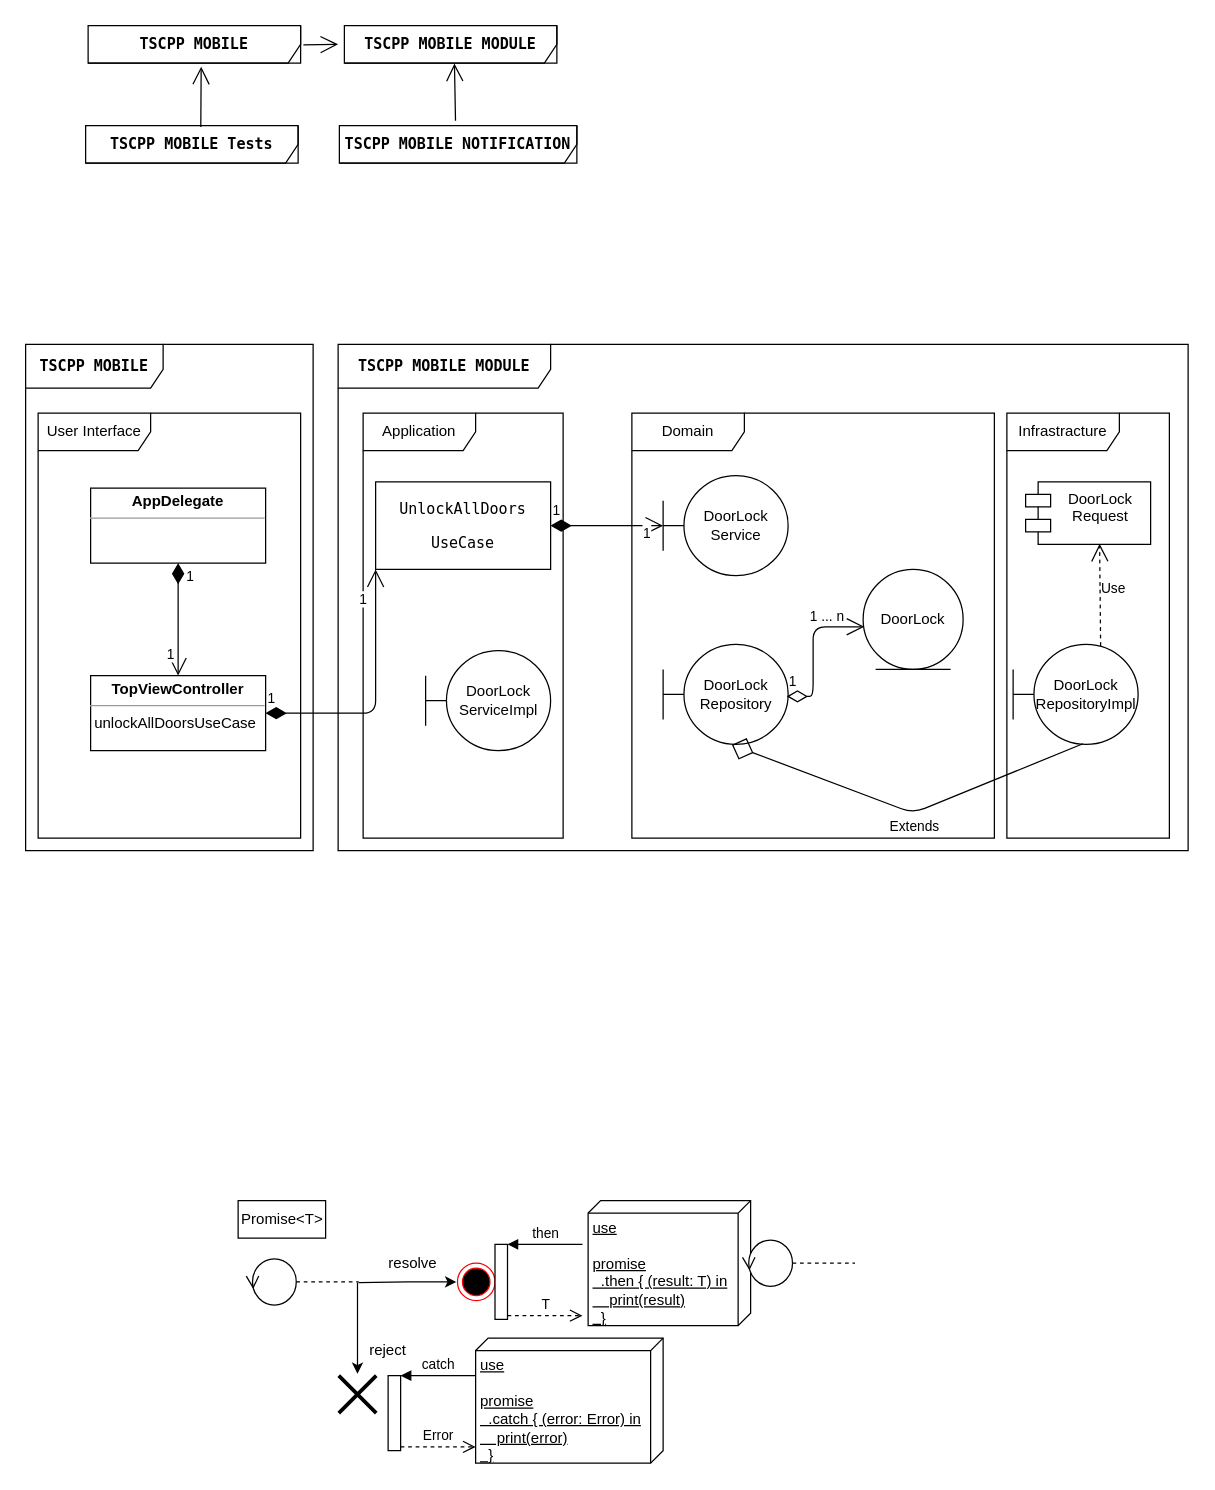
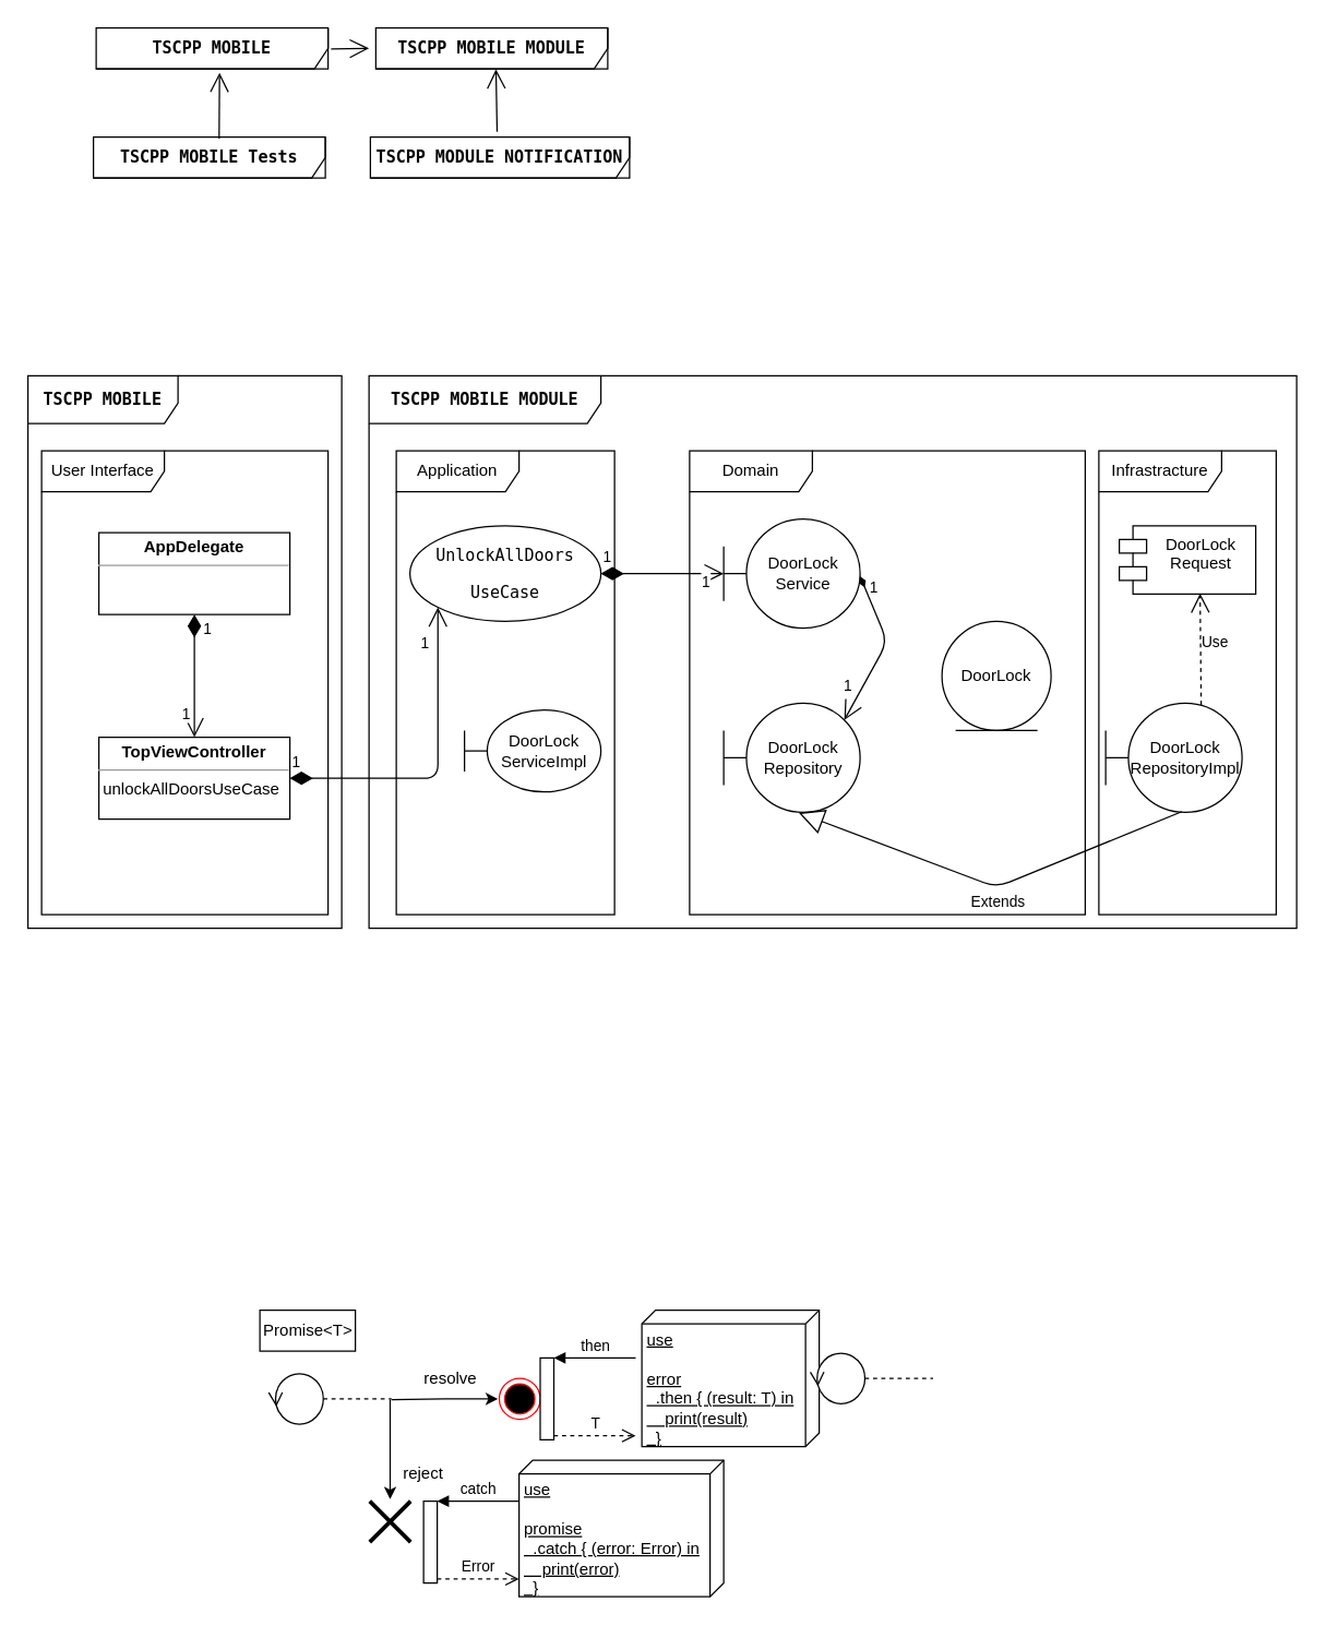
  <mxCell id="0" />
  <mxCell id="1" parent="0" />
  <mxCell id="2" value="&lt;pre&gt;&lt;code&gt;&lt;b&gt;TSCPP MOBILE MODULE&lt;/b&gt;&lt;/code&gt;&lt;/pre&gt;" style="shape=umlFrame;whiteSpace=wrap;html=1;width=170;height=35;" vertex="1" parent="1"><mxGeometry y="275" width="680" height="405" as="geometry" x="270" /></mxCell>
  <mxCell id="3" value="Domain" style="shape=umlFrame;whiteSpace=wrap;html=1;width=90;height=30;" vertex="1" parent="1"><mxGeometry x="505" y="330" width="290" height="340" as="geometry" /></mxCell>
  <mxCell id="4" value="Application" style="shape=umlFrame;whiteSpace=wrap;html=1;width=90;height=30;" vertex="1" parent="1"><mxGeometry x="290" y="330" width="160" height="340" as="geometry" /></mxCell>
  <mxCell id="5" value="DoorLock&lt;br&gt;Service" style="shape=umlBoundary;whiteSpace=wrap;html=1;" vertex="1" parent="1"><mxGeometry x="530" y="380" width="100" height="80" as="geometry" /></mxCell>
  <mxCell id="6" value="DoorLock" style="ellipse;shape=umlEntity;whiteSpace=wrap;html=1;" vertex="1" parent="1"><mxGeometry x="690" y="455" width="80" height="80" as="geometry" /></mxCell>
  <mxCell id="7" value="DoorLock&lt;br&gt;Repository" style="shape=umlBoundary;whiteSpace=wrap;html=1;" vertex="1" parent="1"><mxGeometry x="530" y="515" width="100" height="80" as="geometry" /></mxCell>
- <mxCell id="8" value="1" style="endArrow=open;html=1;endSize=12;startArrow=diamondThin;startSize=14;startFill=0;edgeStyle=orthogonalEdgeStyle;align=left;verticalAlign=bottom;exitX=0.99;exitY=0.52;exitDx=0;exitDy=0;exitPerimeter=0;entryX=0.012;entryY=0.574;entryDx=0;entryDy=0;entryPerimeter=0;" edge="1" parent="1" source="7" target="6"><mxGeometry x="-1" y="3" relative="1" as="geometry"><mxPoint x="650" y="554.76" as="sourcePoint" /><mxPoint x="810" y="554.76" as="targetPoint" /><Array as="points"><mxPoint x="650" y="557" /><mxPoint x="650" y="501" /></Array></mxGeometry></mxCell>
- <mxCell id="9" value="1 ... n" style="edgeLabel;html=1;align=center;verticalAlign=middle;resizable=0;points=[];" vertex="1" connectable="0" parent="8"><mxGeometry x="0.733" relative="1" as="geometry"><mxPoint x="-15" y="-8" as="offset" /></mxGeometry></mxCell>
- <mxCell id="12" value="DoorLock&lt;br&gt;ServiceImpl" style="shape=umlBoundary;whiteSpace=wrap;html=1;" vertex="1" parent="1"><mxGeometry x="340" y="520" width="100" height="80" as="geometry" /></mxCell>
+ <mxCell id="10" value="1" style="endArrow=open;endSize=12;html=1;exitX=1;exitY=0.525;exitDx=0;exitDy=0;exitPerimeter=0;entryX=0.884;entryY=0.155;entryDx=0;entryDy=0;entryPerimeter=0;startArrow=diamondThin;startFill=1;" edge="1" parent="1" source="5" target="7"><mxGeometry x="-0.809" y="6" width="160" relative="1" as="geometry"><mxPoint x="684" y="440" as="sourcePoint" /><mxPoint x="844" y="440" as="targetPoint" /><Array as="points"><mxPoint x="650" y="470" /></Array><mxPoint as="offset" /></mxGeometry></mxCell>
+ <mxCell id="11" value="1" style="edgeLabel;html=1;align=center;verticalAlign=middle;resizable=0;points=[];" vertex="1" connectable="0" parent="10"><mxGeometry x="0.5" y="-1" relative="1" as="geometry"><mxPoint x="-11.6" as="offset" /></mxGeometry></mxCell>
+ <mxCell id="12" value="DoorLock&lt;br&gt;ServiceImpl" style="shape=umlBoundary;whiteSpace=wrap;html=1;" vertex="1" parent="1"><mxGeometry x="340" y="520" width="100" height="60" as="geometry" /></mxCell>
  <mxCell id="13" value="Infrastracture" style="shape=umlFrame;whiteSpace=wrap;html=1;width=90;height=30;" vertex="1" parent="1"><mxGeometry x="805" y="330" width="130" height="340" as="geometry" /></mxCell>
  <mxCell id="14" value="DoorLock&lt;br&gt;RepositoryImpl" style="shape=umlBoundary;whiteSpace=wrap;html=1;" vertex="1" parent="1"><mxGeometry x="810" y="515" width="100" height="80" as="geometry" /></mxCell>
- <mxCell id="15" value="Extends" style="endArrow=diamond;endSize=16;endFill=0;html=1;exitX=0.558;exitY=0.994;exitDx=0;exitDy=0;exitPerimeter=0;entryX=0.55;entryY=1.004;entryDx=0;entryDy=0;entryPerimeter=0;" edge="1" parent="1" source="14" target="7"><mxGeometry x="-0.018" y="10" width="160" relative="1" as="geometry"><mxPoint x="780" y="680" as="sourcePoint" /><mxPoint x="940" y="680" as="targetPoint" /><Array as="points"><mxPoint x="730" y="650" /></Array><mxPoint x="6" y="2" as="offset" /></mxGeometry></mxCell>
+ <mxCell id="15" value="Extends" style="endArrow=block;endSize=16;endFill=0;html=1;exitX=0.558;exitY=0.994;exitDx=0;exitDy=0;exitPerimeter=0;entryX=0.55;entryY=1.004;entryDx=0;entryDy=0;entryPerimeter=0;" edge="1" parent="1" source="14" target="7"><mxGeometry x="-0.018" y="10" width="160" relative="1" as="geometry"><mxPoint x="780" y="680" as="sourcePoint" /><mxPoint x="940" y="680" as="targetPoint" /><Array as="points"><mxPoint x="730" y="650" /></Array><mxPoint x="6" y="2" as="offset" /></mxGeometry></mxCell>
  <mxCell id="16" value="DoorLock&#10;Request" style="shape=module;align=left;spacingLeft=20;align=center;verticalAlign=top;" vertex="1" parent="1"><mxGeometry x="820" y="385" width="100" height="50" as="geometry" /></mxCell>
- <mxCell id="17" value="&lt;pre&gt;&lt;code&gt;UnlockAllDoors&lt;/code&gt;&lt;/pre&gt;&lt;pre&gt;&lt;code&gt;UseCase&lt;/code&gt;&lt;/pre&gt;" style="whiteSpace=wrap;html=1;rounded=0;" vertex="1" parent="1"><mxGeometry x="300" y="385" width="140" height="70" as="geometry" /></mxCell>
+ <mxCell id="17" value="&lt;pre&gt;&lt;code&gt;UnlockAllDoors&lt;/code&gt;&lt;/pre&gt;&lt;pre&gt;&lt;code&gt;UseCase&lt;/code&gt;&lt;/pre&gt;" style="ellipse;whiteSpace=wrap;html=1;" vertex="1" parent="1"><mxGeometry x="300" y="385" width="140" height="70" as="geometry" /></mxCell>
  <mxCell id="18" value="1" style="endArrow=open;html=1;endSize=12;startArrow=diamondThin;startSize=14;startFill=1;edgeStyle=orthogonalEdgeStyle;align=left;verticalAlign=bottom;strokeColor=#000000;exitX=1;exitY=0.5;exitDx=0;exitDy=0;" edge="1" parent="1" source="17"><mxGeometry x="-1" y="3" relative="1" as="geometry"><mxPoint x="480" y="300" as="sourcePoint" /><mxPoint x="530" y="420" as="targetPoint" /></mxGeometry></mxCell>
  <mxCell id="19" value="1" style="edgeLabel;html=1;align=center;verticalAlign=middle;resizable=0;points=[];" vertex="1" connectable="0" parent="18"><mxGeometry x="0.704" y="-5" relative="1" as="geometry"><mxPoint as="offset" /></mxGeometry></mxCell>
  <mxCell id="20" value="Use" style="endArrow=open;endSize=12;dashed=1;html=1;strokeColor=#000000;entryX=0.592;entryY=0.99;entryDx=0;entryDy=0;entryPerimeter=0;exitX=0.7;exitY=0.015;exitDx=0;exitDy=0;exitPerimeter=0;" edge="1" parent="1" source="14" target="16"><mxGeometry x="0.129" y="-10" width="160" relative="1" as="geometry"><mxPoint x="960" y="550" as="sourcePoint" /><mxPoint x="1120" y="550" as="targetPoint" /><mxPoint as="offset" /></mxGeometry></mxCell>
  <mxCell id="21" value="&lt;pre&gt;&lt;code&gt;&lt;b&gt;TSCPP MOBILE&lt;/b&gt;&lt;/code&gt;&lt;/pre&gt;" style="shape=umlFrame;whiteSpace=wrap;html=1;width=110;height=35;" vertex="1" parent="1"><mxGeometry x="20" y="275" width="230" height="405" as="geometry" /></mxCell>
  <mxCell id="22" value="&lt;p style=&quot;margin: 0px ; margin-top: 4px ; text-align: center&quot;&gt;&lt;b&gt;TopViewController&lt;/b&gt;&lt;/p&gt;&lt;hr size=&quot;1&quot;&gt;&lt;div style=&quot;height: 2px&quot;&gt;&amp;nbsp;unlockAllDoorsUseCase&lt;/div&gt;" style="verticalAlign=top;align=left;overflow=fill;fontSize=12;fontFamily=Helvetica;html=1;fillColor=#FFFFFF;" vertex="1" parent="1"><mxGeometry x="72" y="540" width="140" height="60" as="geometry" /></mxCell>
  <mxCell id="23" value="&lt;p style=&quot;margin: 0px ; margin-top: 4px ; text-align: center&quot;&gt;&lt;b&gt;AppDelegate&lt;/b&gt;&lt;/p&gt;&lt;hr size=&quot;1&quot;&gt;&lt;div style=&quot;height: 2px&quot;&gt;&lt;br&gt;&lt;/div&gt;" style="verticalAlign=top;align=left;overflow=fill;fontSize=12;fontFamily=Helvetica;html=1;fillColor=#FFFFFF;" vertex="1" parent="1"><mxGeometry x="72" y="390" width="140" height="60" as="geometry" /></mxCell>
  <mxCell id="24" value="1" style="endArrow=open;html=1;endSize=12;startArrow=diamondThin;startSize=14;startFill=1;edgeStyle=orthogonalEdgeStyle;align=left;verticalAlign=bottom;strokeColor=#000000;exitX=0.5;exitY=1;exitDx=0;exitDy=0;entryX=0.5;entryY=0;entryDx=0;entryDy=0;" edge="1" parent="1" source="23" target="22"><mxGeometry x="-0.556" y="5" relative="1" as="geometry"><mxPoint x="137" y="500" as="sourcePoint" /><mxPoint x="297" y="500" as="targetPoint" /><mxPoint as="offset" /></mxGeometry></mxCell>
  <mxCell id="25" value="1" style="edgeLabel;html=1;align=center;verticalAlign=middle;resizable=0;points=[];" vertex="1" connectable="0" parent="24"><mxGeometry x="0.6" y="1" relative="1" as="geometry"><mxPoint x="-8" as="offset" /></mxGeometry></mxCell>
  <mxCell id="26" value="1" style="endArrow=open;html=1;endSize=12;startArrow=diamondThin;startSize=14;startFill=1;edgeStyle=orthogonalEdgeStyle;align=left;verticalAlign=bottom;strokeColor=#000000;entryX=0;entryY=1;entryDx=0;entryDy=0;" edge="1" parent="1" source="22" target="17"><mxGeometry x="-1" y="3" relative="1" as="geometry"><mxPoint x="210" y="494.58" as="sourcePoint" /><mxPoint x="370" y="494.58" as="targetPoint" /></mxGeometry></mxCell>
  <mxCell id="27" value="1" style="edgeLabel;html=1;align=center;verticalAlign=middle;resizable=0;points=[];" vertex="1" connectable="0" parent="26"><mxGeometry x="0.852" y="2" relative="1" as="geometry"><mxPoint x="-8.5" y="8.17" as="offset" /></mxGeometry></mxCell>
  <mxCell id="28" value="User Interface" style="shape=umlFrame;whiteSpace=wrap;html=1;width=90;height=30;" vertex="1" parent="1"><mxGeometry x="30" y="330" width="210" height="340" as="geometry" /></mxCell>
- <mxCell id="29" value="&lt;pre&gt;&lt;code&gt;&lt;b&gt;TSCPP MOBILE NOTIFICATION&lt;/b&gt;&lt;/code&gt;&lt;/pre&gt;" style="shape=umlFrame;whiteSpace=wrap;html=1;width=190;height=30;" vertex="1" parent="1"><mxGeometry x="271" y="100" width="190" height="30" as="geometry" /></mxCell>
+ <mxCell id="29" value="&lt;pre&gt;&lt;code&gt;&lt;b&gt;TSCPP MODULE NOTIFICATION&lt;/b&gt;&lt;/code&gt;&lt;/pre&gt;" style="shape=umlFrame;whiteSpace=wrap;html=1;width=190;height=30;" vertex="1" parent="1"><mxGeometry x="271" y="100" width="190" height="30" as="geometry" /></mxCell>
  <mxCell id="30" value="&lt;pre&gt;&lt;code&gt;&lt;b&gt;TSCPP MOBILE MODULE&lt;/b&gt;&lt;/code&gt;&lt;/pre&gt;" style="shape=umlFrame;whiteSpace=wrap;html=1;width=170;height=35;" vertex="1" parent="1"><mxGeometry x="275" y="20" width="170" height="30" as="geometry" /></mxCell>
  <mxCell id="31" value="&lt;pre&gt;&lt;code&gt;&lt;b&gt;TSCPP MOBILE Tests&lt;/b&gt;&lt;/code&gt;&lt;/pre&gt;" style="shape=umlFrame;whiteSpace=wrap;html=1;width=170;height=35;" vertex="1" parent="1"><mxGeometry x="68" y="100" width="170" height="30" as="geometry" /></mxCell>
  <mxCell id="32" value="&lt;pre&gt;&lt;code&gt;&lt;b&gt;TSCPP MOBILE&lt;/b&gt;&lt;/code&gt;&lt;/pre&gt;" style="shape=umlFrame;whiteSpace=wrap;html=1;width=170;height=35;" vertex="1" parent="1"><mxGeometry x="70" y="20" width="170" height="30" as="geometry" /></mxCell>
  <mxCell id="33" value="" style="endArrow=open;endFill=1;endSize=12;html=1;strokeColor=#000000;exitX=0.542;exitY=0.039;exitDx=0;exitDy=0;exitPerimeter=0;entryX=0.532;entryY=1.094;entryDx=0;entryDy=0;entryPerimeter=0;" edge="1" parent="1" source="31" target="32"><mxGeometry width="160" relative="1" as="geometry"><mxPoint x="150" y="190" as="sourcePoint" /><mxPoint x="310" y="190" as="targetPoint" /></mxGeometry></mxCell>
  <mxCell id="34" value="" style="endArrow=open;endFill=1;endSize=12;html=1;strokeColor=#000000;exitX=1.013;exitY=0.511;exitDx=0;exitDy=0;exitPerimeter=0;" edge="1" parent="1" source="32"><mxGeometry width="160" relative="1" as="geometry"><mxPoint x="310" y="178.35" as="sourcePoint" /><mxPoint y="35" as="targetPoint" x="270" /></mxGeometry></mxCell>
  <mxCell id="35" value="" style="endArrow=open;endFill=1;endSize=12;html=1;strokeColor=#000000;exitX=0.489;exitY=-0.128;exitDx=0;exitDy=0;exitPerimeter=0;entryX=0.518;entryY=1.011;entryDx=0;entryDy=0;entryPerimeter=0;" edge="1" parent="1" source="29" target="30"><mxGeometry width="160" relative="1" as="geometry"><mxPoint x="252.21" y="45.33" as="sourcePoint" /><mxPoint x="280" y="45" as="targetPoint" /></mxGeometry></mxCell>
  <mxCell id="36" value="" style="edgeStyle=orthogonalEdgeStyle;rounded=0;orthogonalLoop=1;jettySize=auto;html=1;" edge="1" parent="1"><mxGeometry relative="1" as="geometry"><mxPoint x="285.5" y="1025.5" as="sourcePoint" /><mxPoint x="285.5" y="1098.571" as="targetPoint" /></mxGeometry></mxCell>
  <mxCell id="37" value="" style="edgeStyle=orthogonalEdgeStyle;rounded=0;orthogonalLoop=1;jettySize=auto;html=1;" edge="1" parent="1" source="38"><mxGeometry relative="1" as="geometry"><mxPoint x="364.5" y="1025" as="targetPoint" /></mxGeometry></mxCell>
  <mxCell id="38" value="" style="shape=umlLifeline;participant=umlControl;perimeter=lifelinePerimeter;whiteSpace=wrap;html=1;container=1;collapsible=0;recursiveResize=0;verticalAlign=top;spacingTop=36;outlineConnect=0;rotation=-90;" vertex="1" parent="1"><mxGeometry x="223" y="980" width="37" height="90" as="geometry" /></mxCell>
  <mxCell id="39" value="Promise&amp;lt;T&amp;gt;" style="html=1;" vertex="1" parent="1"><mxGeometry x="190" y="960" width="70" height="30" as="geometry" /></mxCell>
  <mxCell id="40" value="" style="ellipse;html=1;shape=endState;fillColor=#000000;strokeColor=#ff0000;" vertex="1" parent="1"><mxGeometry x="365.5" y="1010" width="30" height="30" as="geometry" /></mxCell>
  <mxCell id="41" value="" style="shape=umlDestroy;whiteSpace=wrap;html=1;strokeWidth=3;" vertex="1" parent="1"><mxGeometry x="270.5" y="1100" width="30" height="30" as="geometry" /></mxCell>
  <mxCell id="42" value="resolve" style="text;html=1;strokeColor=none;fillColor=none;align=center;verticalAlign=middle;whiteSpace=wrap;rounded=0;" vertex="1" parent="1"><mxGeometry x="310" y="1000" width="40" height="20" as="geometry" /></mxCell>
  <mxCell id="43" value="reject" style="text;html=1;strokeColor=none;fillColor=none;align=center;verticalAlign=middle;whiteSpace=wrap;rounded=0;" vertex="1" parent="1"><mxGeometry x="290" y="1070" width="40" height="20" as="geometry" /></mxCell>
  <mxCell id="44" value="" style="html=1;points=[];perimeter=orthogonalPerimeter;" vertex="1" parent="1"><mxGeometry x="395.5" y="995" width="10" height="60" as="geometry" /></mxCell>
  <mxCell id="45" value="then" style="html=1;verticalAlign=bottom;endArrow=block;entryX=1;entryY=0;" edge="1" target="44" parent="1"><mxGeometry relative="1" as="geometry"><mxPoint x="465.5" y="995" as="sourcePoint" /></mxGeometry></mxCell>
  <mxCell id="46" value="T" style="html=1;verticalAlign=bottom;endArrow=open;dashed=1;endSize=8;exitX=1;exitY=0.95;" edge="1" source="44" parent="1"><mxGeometry relative="1" as="geometry"><mxPoint x="465.5" y="1052" as="targetPoint" /></mxGeometry></mxCell>
  <mxCell id="47" value="" style="html=1;points=[];perimeter=orthogonalPerimeter;" vertex="1" parent="1"><mxGeometry x="310" y="1100" width="10" height="60" as="geometry" /></mxCell>
  <mxCell id="48" value="catch" style="html=1;verticalAlign=bottom;endArrow=block;entryX=1;entryY=0;" edge="1" parent="1" target="47"><mxGeometry relative="1" as="geometry"><mxPoint x="380" y="1100" as="sourcePoint" /></mxGeometry></mxCell>
  <mxCell id="49" value="&lt;br&gt;Error" style="html=1;verticalAlign=bottom;endArrow=open;dashed=1;endSize=8;exitX=1;exitY=0.95;" edge="1" parent="1" source="47"><mxGeometry relative="1" as="geometry"><mxPoint x="380" y="1157" as="targetPoint" /></mxGeometry></mxCell>
- <mxCell id="50" value="use&lt;br&gt;&lt;br&gt;promise&lt;br&gt;&amp;nbsp; .then { (result: T) in&lt;br&gt;&amp;nbsp; &amp;nbsp; print(result)&lt;br&gt;&amp;nbsp; }" style="verticalAlign=top;align=left;spacingTop=8;spacingLeft=2;spacingRight=12;shape=cube;size=10;direction=south;fontStyle=4;html=1;" vertex="1" parent="1"><mxGeometry x="470" y="960" width="130" height="100" as="geometry" /></mxCell>
+ <mxCell id="50" value="use&lt;br&gt;&lt;br&gt;error&lt;br&gt;&amp;nbsp; .then { (result: T) in&lt;br&gt;&amp;nbsp; &amp;nbsp; print(result)&lt;br&gt;&amp;nbsp; }" style="verticalAlign=top;align=left;spacingTop=8;spacingLeft=2;spacingRight=12;shape=cube;size=10;direction=south;fontStyle=4;html=1;" vertex="1" parent="1"><mxGeometry x="470" y="960" width="130" height="100" as="geometry" /></mxCell>
  <mxCell id="51" value="use&lt;br&gt;&lt;br&gt;promise&lt;br&gt;&amp;nbsp; .catch { (error: Error) in&lt;br&gt;&amp;nbsp; &amp;nbsp; print(error)&lt;br&gt;&amp;nbsp; }" style="verticalAlign=top;align=left;spacingTop=8;spacingLeft=2;spacingRight=12;shape=cube;size=10;direction=south;fontStyle=4;html=1;" vertex="1" parent="1"><mxGeometry x="380" y="1070" width="150" height="100" as="geometry" /></mxCell>
  <mxCell id="52" value="" style="shape=umlLifeline;participant=umlControl;perimeter=lifelinePerimeter;whiteSpace=wrap;html=1;container=1;collapsible=0;recursiveResize=0;verticalAlign=top;spacingTop=36;outlineConnect=0;rotation=-90;" vertex="1" parent="1"><mxGeometry x="620" y="965" width="37" height="90" as="geometry" /></mxCell>
